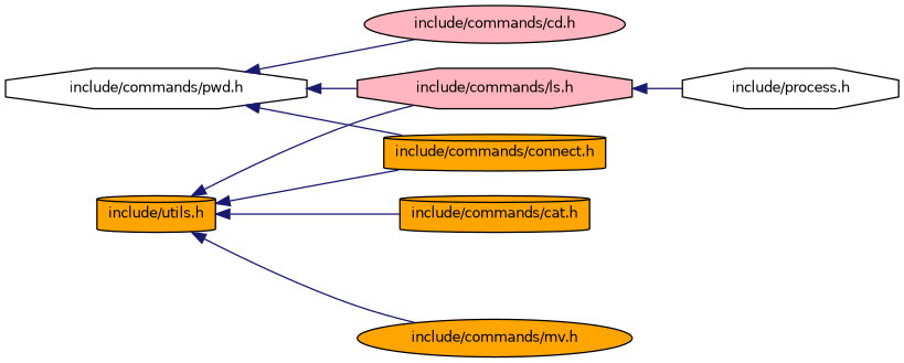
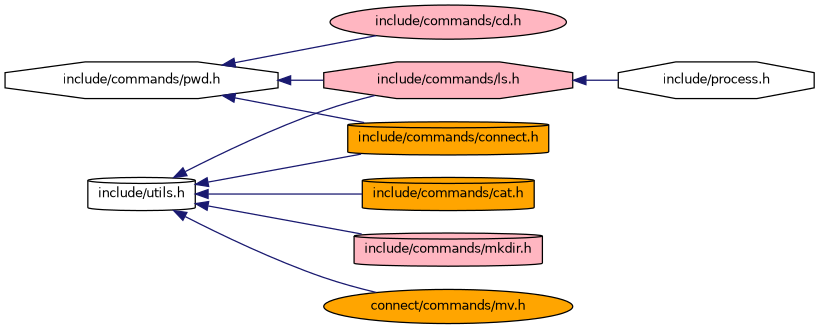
  digraph {
    rankdir=LR
    node [color=black fillcolor=white fontname=Helvetica fontsize=10 shape=cylinder style=filled]
    edge [color=midnightblue dir=back fontname=Helvetica fontsize=10 labelfontname=Helvetica labelfontsize=10 style=solid]
-   n1 [fillcolor=orange fontcolor=black height=0.2 label="include/utils.h" width=0.4]
+   n1 [fontcolor=black height=0.2 label="include/utils.h" width=0.4]
    n2 [fillcolor=orange height=0.2 label="include/commands/cat.h" width=0.4]
    n3 [fillcolor=lightpink height=0.2 label="include/commands/ls.h" shape=octagon width=0.4]
-   n5 [fillcolor=orange height=0.2 label="include/commands/mv.h" shape=ellipse width=0.4]
+   n4 [fillcolor=lightpink height=0.2 label="include/commands/mkdir.h" width=0.4]
+   n5 [fillcolor=orange height=0.2 label="connect/commands/mv.h" shape=ellipse width=0.4]
    n6 [fillcolor=orange height=0.2 label="include/commands/connect.h" width=0.4]
    n7 [height=0.2 label="include/process.h" shape=octagon width=0.4]
    n8 [height=0.2 label="include/commands/pwd.h" shape=octagon width=0.4]
    n9 [fillcolor=lightpink height=0.2 label="include/commands/cd.h" shape=ellipse width=0.4]
    n1 -> n2
    n1 -> n3
+   n1 -> n4
    n1 -> n5
    n1 -> n6
    n3 -> n7
    n8 -> n3
    n8 -> n6
    n8 -> n9
  }
